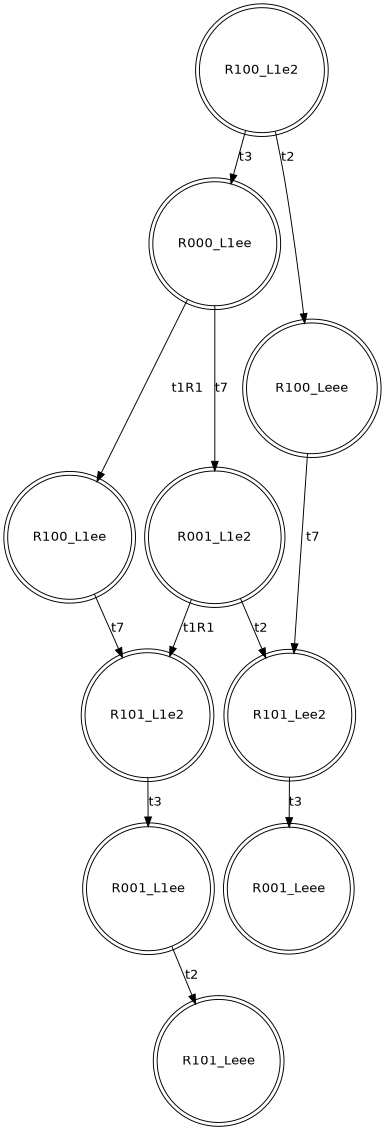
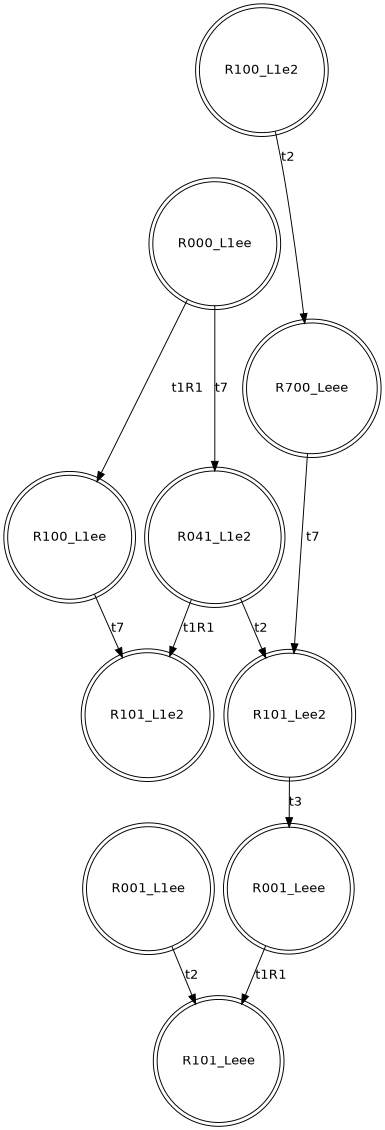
  digraph {
    fontname="DejaVu Sans"
    node [fontname="DejaVu Sans" shape=doublecircle]
    edge [fontname="DejaVu Sans"]
    R100_L1e2
    R000_L1ee
-   R100_Leee
+   R100_Leee [label=R700_Leee]
    R100_L1ee
-   R001_L1e2
+   R001_L1e2 [label=R041_L1e2]
    R101_L1e2
    R001_L1ee
    R101_Leee
    R101_Lee2
    R001_Leee
-   R100_L1e2 -> R000_L1ee [label=t3]
    R100_L1e2 -> R100_Leee [label=t2]
    R000_L1ee -> R100_L1ee [label=t1R1]
    R000_L1ee -> R001_L1e2 [label=t7]
    R100_Leee -> R101_Lee2 [label=t7]
    R100_L1ee -> R101_L1e2 [label=t7]
    R001_L1e2 -> R101_L1e2 [label=t1R1]
    R001_L1e2 -> R101_Lee2 [label=t2]
-   R101_L1e2 -> R001_L1ee [label=t3]
    R001_L1ee -> R101_Leee [label=t2]
    R101_Lee2 -> R001_Leee [label=t3]
+   R001_Leee -> R101_Leee [label=t1R1]
  }
